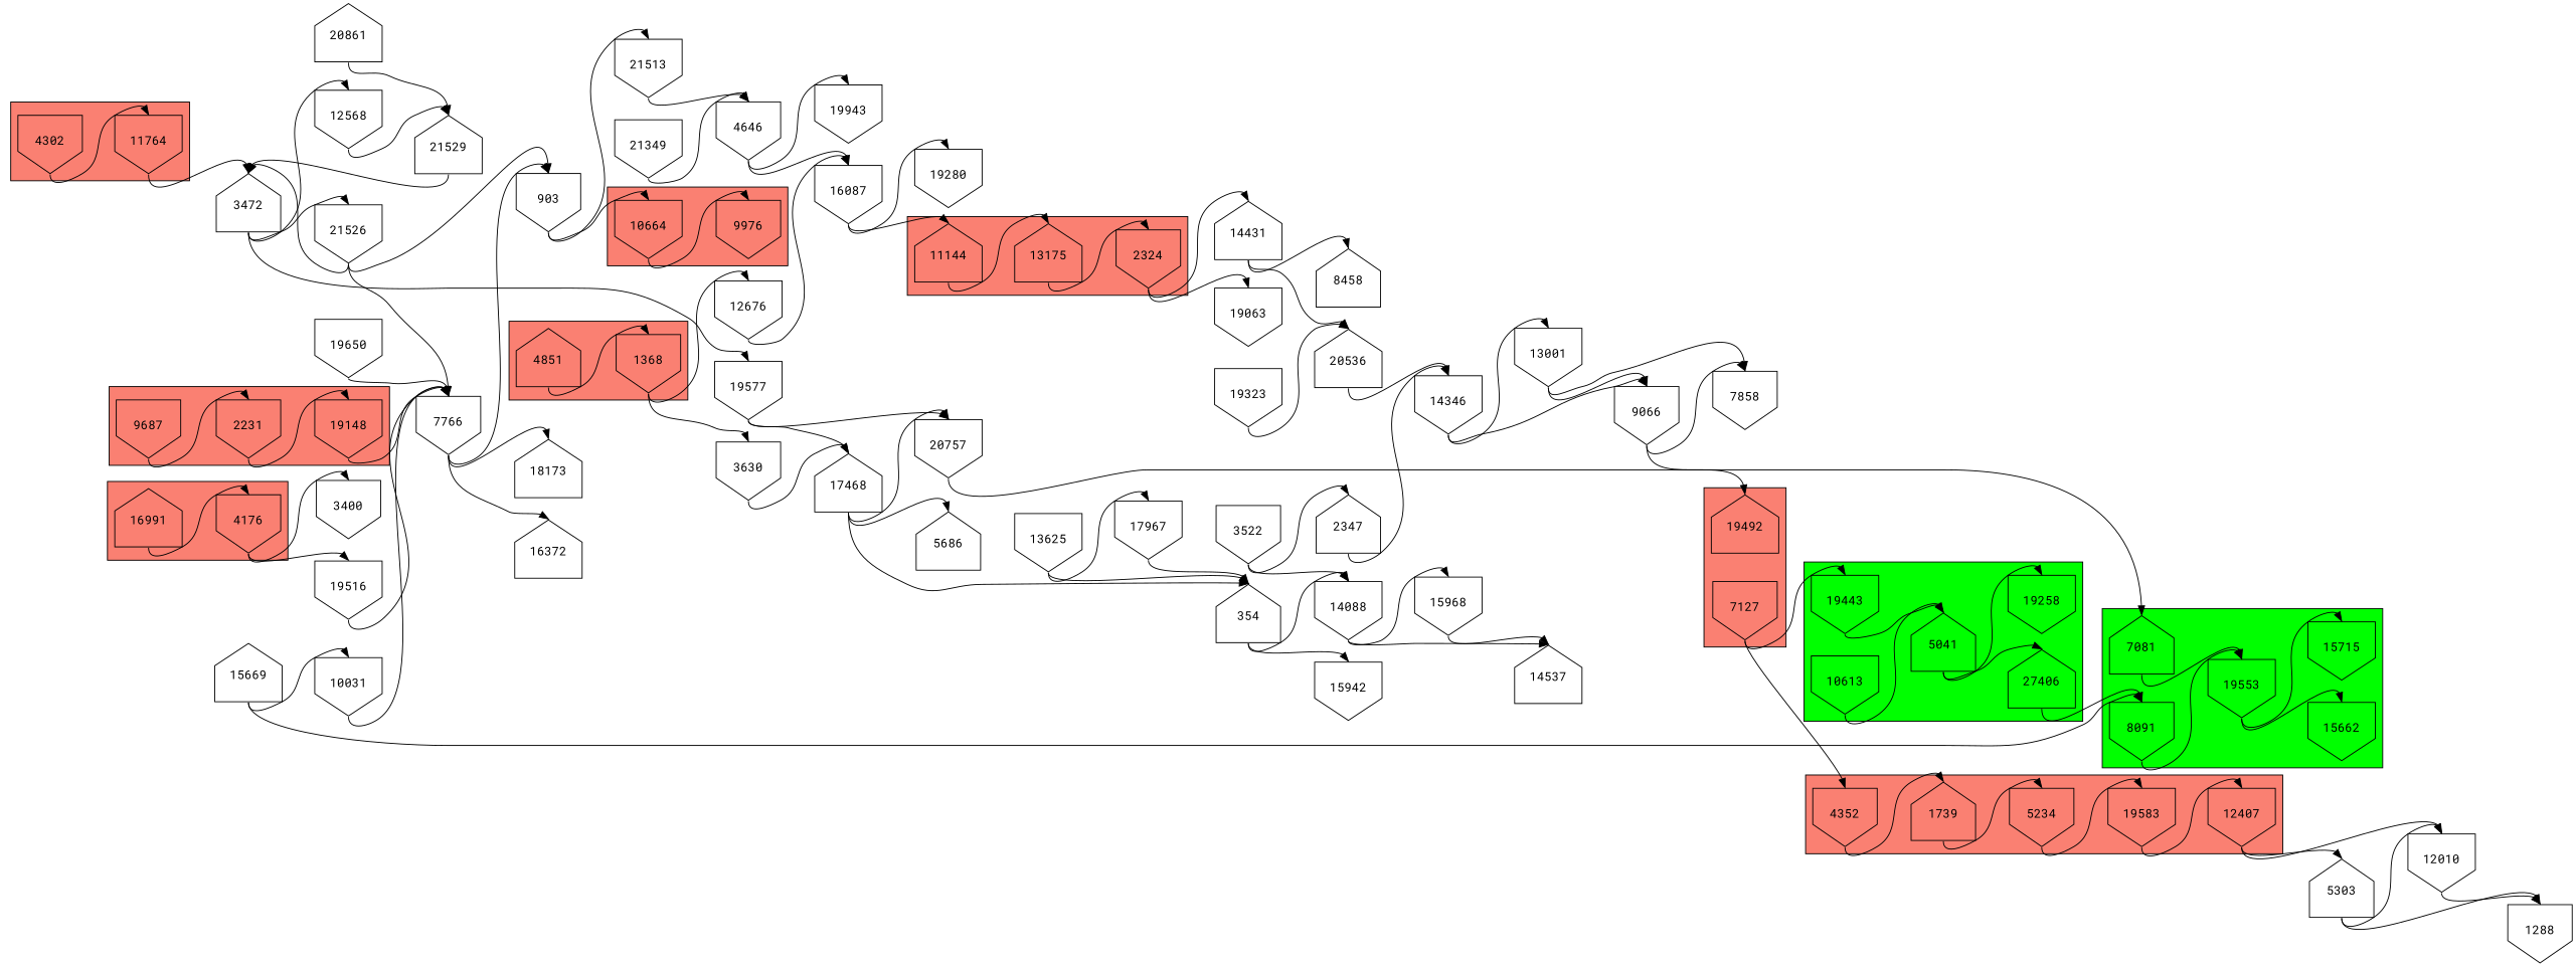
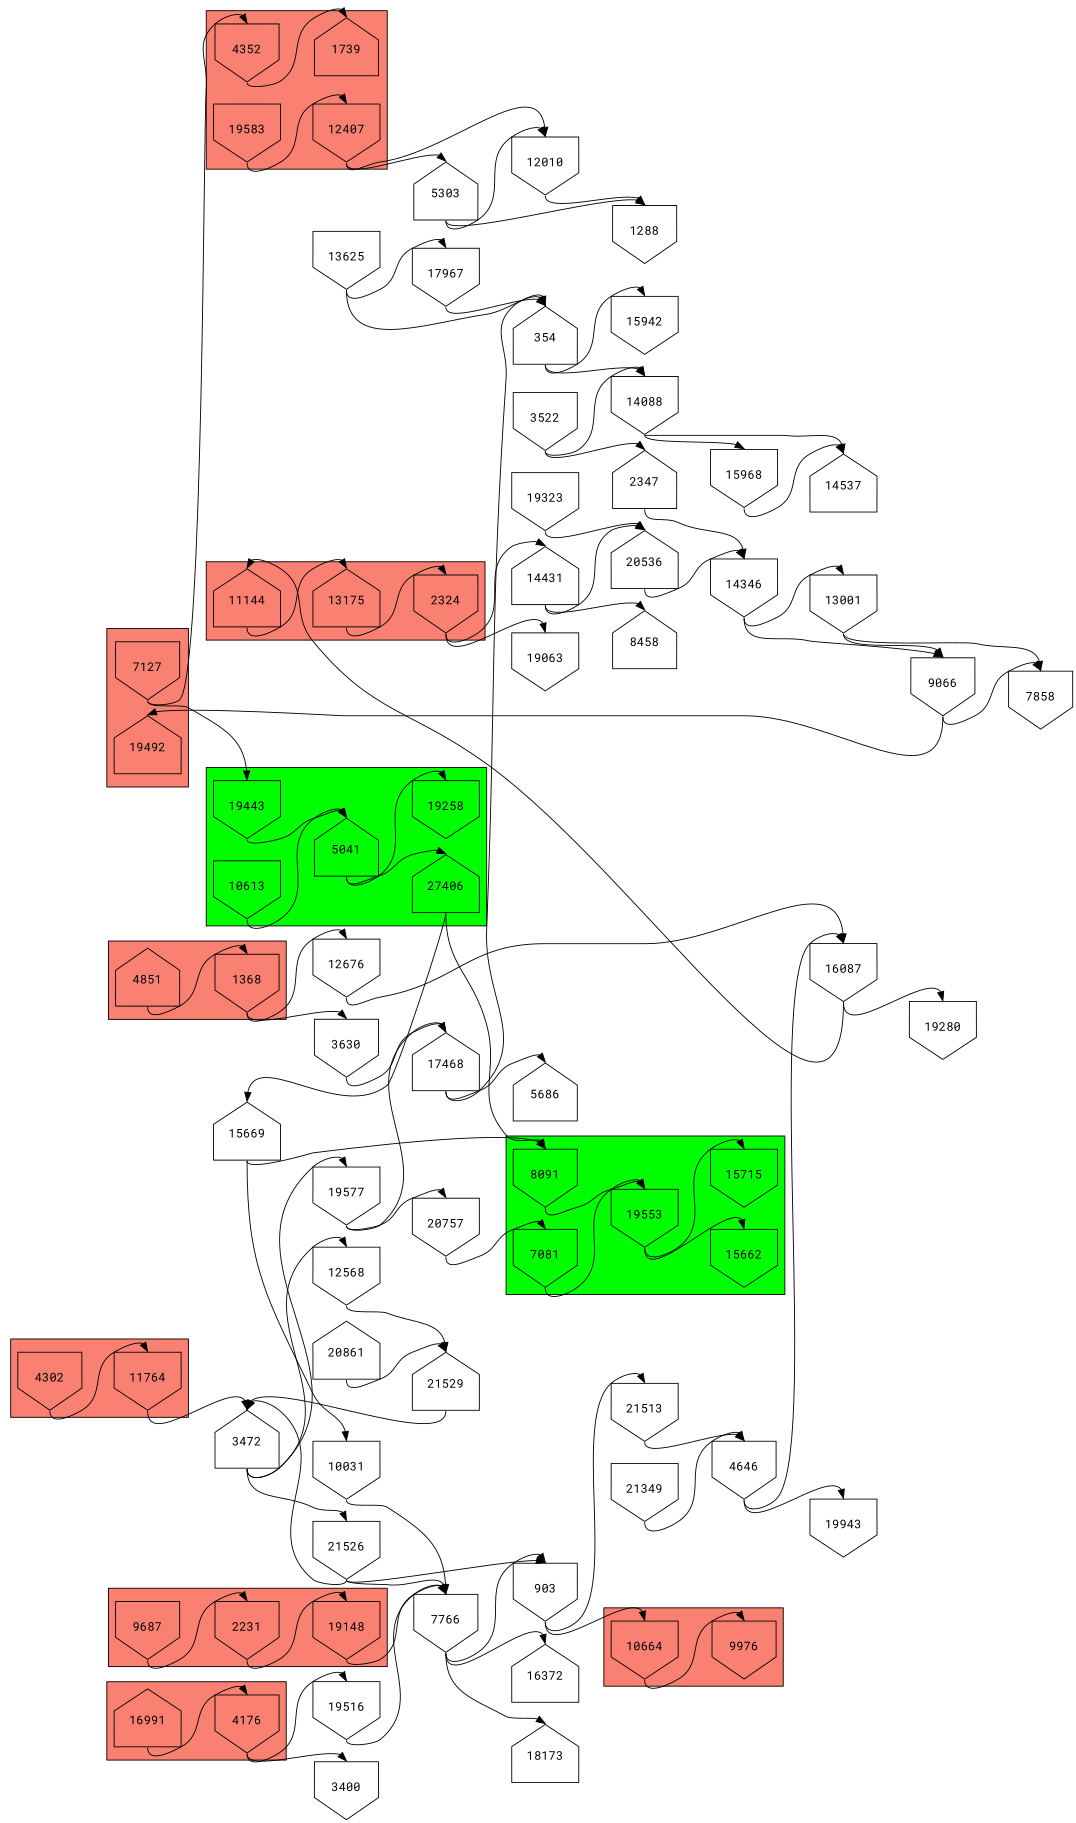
  digraph {
    fontname="Roboto Mono"
    rankdir=LR
    node [fontname="Roboto Mono" shape=invhouse]
    edge [fontname="Roboto Mono" headport=n tailport=s]
    4352 [height=1 width=1]
    1739 [height=1 shape=house width=1]
-   5234 [height=1 width=1]
    19583 [height=1 width=1]
    12407 [height=1 width=1]
    19492 [height=1 shape=house width=1]
    7127 [height=1 width=1]
    10613 [height=1 width=1]
    19443 [height=1 width=1]
    5041 [height=1 shape=house width=1]
    19258 [height=1 width=1]
    n12 [height=1 label=27406 shape=house width=1]
-   7081 [height=1 shape=house width=1]
+   7081 [height=1 width=1]
    8091 [height=1 width=1]
    19553 [height=1 width=1]
    15662 [height=1 width=1]
    15715 [height=1 width=1]
    11144 [height=1 shape=house width=1]
    13175 [height=1 shape=house width=1]
    2324 [height=1 width=1]
    10664 [height=1 width=1]
    9976 [height=1 width=1]
    9687 [height=1 width=1]
    2231 [height=1 width=1]
    19148 [height=1 width=1]
    16991 [height=1 shape=house width=1]
    4176 [height=1 width=1]
    4302 [height=1 width=1]
    11764 [height=1 width=1]
    4851 [height=1 shape=house width=1]
    1368 [height=1 width=1]
    5303 [height=1 shape=house width=1]
    12010 [height=1 width=1]
    15669 [height=1 shape=house width=1]
    14431 [height=1 shape=house width=1]
    19063 [height=1 width=1]
    7766 [height=1 width=1]
    19516 [height=1 width=1]
    3400 [height=1 width=1]
    3472 [height=1 shape=house width=1]
    12676 [height=1 width=1]
    3630 [height=1 width=1]
    1288 [height=1 width=1]
    10031 [height=1 width=1]
    20536 [height=1 shape=house width=1]
    8458 [height=1 shape=house width=1]
    903 [height=1 width=1]
    16372 [height=1 shape=house width=1]
    18173 [height=1 shape=house width=1]
    21526 [height=1 width=1]
    12568 [height=1 width=1]
    19577 [height=1 width=1]
    16087 [height=1 width=1]
    17468 [height=1 shape=house width=1]
    20757 [height=1 width=1]
    354 [height=1 shape=house width=1]
    5686 [height=1 shape=house width=1]
    14088 [height=1 width=1]
    15942 [height=1 width=1]
    14537 [height=1 shape=house width=1]
    15968 [height=1 width=1]
    3522 [height=1 width=1]
    2347 [height=1 shape=house width=1]
    14346 [height=1 width=1]
    9066 [height=1 width=1]
    13001 [height=1 width=1]
    7858 [height=1 width=1]
    19280 [height=1 width=1]
    4646 [height=1 width=1]
    19943 [height=1 width=1]
    21349 [height=1 width=1]
    21513 [height=1 width=1]
-   19650 [height=1 width=1]
    21529 [height=1 shape=house width=1]
    20861 [height=1 shape=house width=1]
    19323 [height=1 width=1]
    13625 [height=1 width=1]
    17967 [height=1 width=1]
    subgraph cluster_1 {
      fillcolor=salmon
      style=filled
      4352
      1739
-     5234
      19583
      12407
    }
    subgraph cluster_2 {
      fillcolor=salmon
      style=filled
      19492
      7127
    }
    subgraph cluster_3 {
      fillcolor=green
      style=filled
      10613
      19443
      5041
      19258
      n12
    }
    subgraph cluster_4 {
      fillcolor=green
      style=filled
      7081
      8091
      19553
      15662
      15715
    }
    subgraph cluster_5 {
      fillcolor=salmon
      style=filled
      11144
      13175
      2324
    }
    subgraph cluster_6 {
      fillcolor=salmon
      style=filled
      10664
      9976
    }
    subgraph cluster_7 {
      fillcolor=salmon
      style=filled
      9687
      2231
      19148
    }
    subgraph cluster_8 {
      fillcolor=salmon
      style=filled
      16991
      4176
    }
    subgraph cluster_9 {
      fillcolor=salmon
      style=filled
      4302
      11764
    }
    subgraph cluster_10 {
      fillcolor=salmon
      style=filled
      4851
      1368
    }
    4352 -> 1739
-   1739 -> 5234
-   5234 -> 19583
    19583 -> 12407
    12407 -> 5303
    12407 -> 12010
    7127 -> 4352
    7127 -> 19443
    10613 -> 5041
    19443 -> 5041
    5041 -> 19258
    5041 -> n12
    n12 -> 8091
+   n12 -> 15669
    7081 -> 19553
    8091 -> 19553
    19553 -> 15662
    19553 -> 15715
    11144 -> 13175
    13175 -> 2324
    2324 -> 14431
    2324 -> 19063
    10664 -> 9976
    9687 -> 2231
    2231 -> 19148
    19148 -> 7766
    16991 -> 4176
    4176 -> 19516
    4176 -> 3400
    4302 -> 11764
    11764 -> 3472
    4851 -> 1368
    1368 -> 12676
    1368 -> 3630
    5303 -> 12010
    5303 -> 1288
    12010 -> 1288
    15669 -> 8091
    15669 -> 10031
    14431 -> 20536
    14431 -> 8458
    7766 -> 903
    7766 -> 16372
    7766 -> 18173
    19516 -> 7766
    3472 -> 21526
    3472 -> 12568
    3472 -> 19577
    12676 -> 16087
    3630 -> 17468
    10031 -> 7766
    20536 -> 14346
    903 -> 10664
    903 -> 21513
    21526 -> 7766
    21526 -> 3472
    21526 -> 903
    12568 -> 21529
    19577 -> 17468
    19577 -> 20757
    16087 -> 11144
    16087 -> 19280
-   17468 -> 20757
    17468 -> 354
    17468 -> 5686
    20757 -> 7081
    354 -> 14088
    354 -> 15942
    14088 -> 14537
    14088 -> 15968
    15968 -> 14537
    3522 -> 14088
    3522 -> 2347
    2347 -> 14346
    14346 -> 9066
    14346 -> 13001
    9066 -> 19492
    9066 -> 7858
    13001 -> 9066
    13001 -> 7858
    4646 -> 16087
    4646 -> 19943
    21349 -> 4646
    21513 -> 4646
-   19650 -> 7766
    21529 -> 3472
    20861 -> 21529
    19323 -> 20536
    13625 -> 354
    13625 -> 17967
    17967 -> 354
  }
